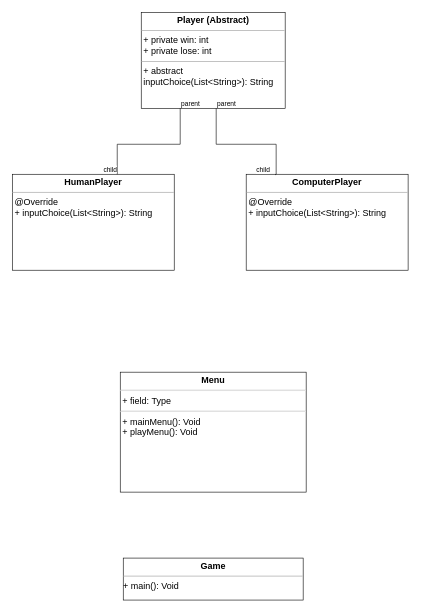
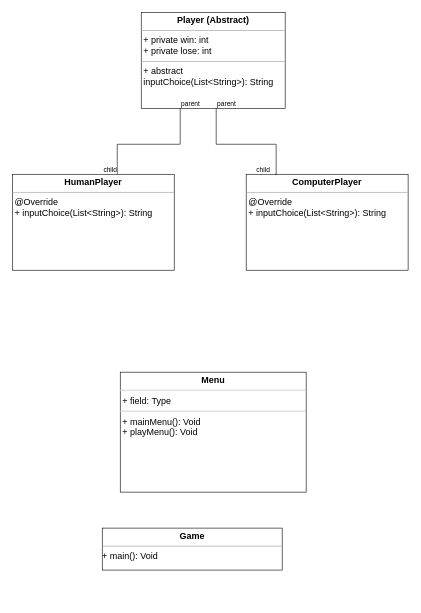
  <mxCell id="0" />
  <mxCell id="1" parent="0" />
  <mxCell id="2" value="&lt;p style=&quot;margin: 4px 0px 0px; text-align: center; font-size: 15px;&quot;&gt;&lt;b style=&quot;&quot;&gt;&lt;font style=&quot;font-size: 15px;&quot;&gt;Player (Abstract)&lt;/font&gt;&lt;/b&gt;&lt;/p&gt;&lt;hr style=&quot;font-size: 15px;&quot; size=&quot;1&quot;&gt;&lt;p style=&quot;margin: 0px 0px 0px 4px; font-size: 15px;&quot;&gt;&lt;font style=&quot;font-size: 15px;&quot;&gt;+ private win: int&lt;/font&gt;&lt;/p&gt;&lt;p style=&quot;margin: 0px 0px 0px 4px; font-size: 15px;&quot;&gt;&lt;font style=&quot;font-size: 15px;&quot;&gt;+ private lose: int&lt;/font&gt;&lt;/p&gt;&lt;hr style=&quot;font-size: 15px;&quot; size=&quot;1&quot;&gt;&lt;p style=&quot;margin: 0px 0px 0px 4px; font-size: 15px;&quot;&gt;&lt;font style=&quot;font-size: 15px;&quot;&gt;+ abstract inputChoice(List&amp;lt;String&amp;gt;): String&lt;/font&gt;&lt;/p&gt;&lt;p style=&quot;margin: 0px 0px 0px 4px; font-size: 15px;&quot;&gt;&lt;br&gt;&lt;/p&gt;" style="verticalAlign=top;align=left;overflow=fill;fontSize=12;fontFamily=Helvetica;html=1;whiteSpace=wrap;" vertex="1" parent="1"><mxGeometry x="235" y="20" width="240" height="160" as="geometry" /></mxCell>
  <mxCell id="3" value="&lt;p style=&quot;margin: 4px 0px 0px; text-align: center; font-size: 15px;&quot;&gt;&lt;b style=&quot;&quot;&gt;&lt;font style=&quot;font-size: 15px;&quot;&gt;HumanPlayer&lt;/font&gt;&lt;/b&gt;&lt;/p&gt;&lt;hr style=&quot;font-size: 15px;&quot; size=&quot;1&quot;&gt;&lt;p style=&quot;margin: 0px 0px 0px 4px; font-size: 15px;&quot;&gt;&lt;font style=&quot;font-size: 15px;&quot;&gt;@Override&lt;/font&gt;&lt;/p&gt;&lt;p style=&quot;margin: 0px 0px 0px 4px; font-size: 15px;&quot;&gt;&lt;font style=&quot;font-size: 15px;&quot;&gt;+ inputChoice(List&amp;lt;String&amp;gt;): String&lt;/font&gt;&lt;/p&gt;" style="verticalAlign=top;align=left;overflow=fill;fontSize=12;fontFamily=Helvetica;html=1;whiteSpace=wrap;" vertex="1" parent="1"><mxGeometry x="20" y="290" width="270" height="160" as="geometry" /></mxCell>
  <mxCell id="4" value="&lt;p style=&quot;margin: 4px 0px 0px; text-align: center; font-size: 15px;&quot;&gt;&lt;b style=&quot;&quot;&gt;&lt;font style=&quot;font-size: 15px;&quot;&gt;ComputerPlayer&lt;/font&gt;&lt;/b&gt;&lt;/p&gt;&lt;hr style=&quot;font-size: 15px;&quot; size=&quot;1&quot;&gt;&lt;p style=&quot;margin: 0px 0px 0px 4px; font-size: 15px;&quot;&gt;&lt;font style=&quot;font-size: 15px;&quot;&gt;@Override&lt;/font&gt;&lt;/p&gt;&lt;p style=&quot;margin: 0px 0px 0px 4px; font-size: 15px;&quot;&gt;&lt;font style=&quot;font-size: 15px;&quot;&gt;+ inputChoice(List&amp;lt;String&amp;gt;): String&lt;/font&gt;&lt;/p&gt;" style="verticalAlign=top;align=left;overflow=fill;fontSize=12;fontFamily=Helvetica;html=1;whiteSpace=wrap;" vertex="1" parent="1"><mxGeometry x="410" y="290" width="270" height="160" as="geometry" /></mxCell>
  <mxCell id="5" value="" style="endArrow=none;html=1;edgeStyle=orthogonalEdgeStyle;rounded=0;" edge="1" parent="1" source="2" target="3"><mxGeometry relative="1" as="geometry"><mxPoint x="220" y="200" as="sourcePoint" /><mxPoint x="370" y="230" as="targetPoint" /><Array as="points"><mxPoint x="300" y="240" /><mxPoint x="195" y="240" /></Array></mxGeometry></mxCell>
  <mxCell id="6" value="parent" style="edgeLabel;resizable=0;html=1;align=left;verticalAlign=bottom;" connectable="0" vertex="1" parent="5"><mxGeometry x="-1" relative="1" as="geometry" /></mxCell>
  <mxCell id="7" value="child" style="edgeLabel;resizable=0;html=1;align=right;verticalAlign=bottom;" connectable="0" vertex="1" parent="5"><mxGeometry x="1" relative="1" as="geometry" /></mxCell>
  <mxCell id="8" value="" style="endArrow=none;html=1;edgeStyle=orthogonalEdgeStyle;rounded=0;entryX=0.178;entryY=0.006;entryDx=0;entryDy=0;entryPerimeter=0;" edge="1" parent="1" source="2" target="4"><mxGeometry relative="1" as="geometry"><mxPoint x="359.04" y="190" as="sourcePoint" /><mxPoint x="490" y="299" as="targetPoint" /><Array as="points"><mxPoint x="360" y="240" /><mxPoint x="460" y="240" /><mxPoint x="460" y="290" /></Array></mxGeometry></mxCell>
  <mxCell id="9" value="parent" style="edgeLabel;resizable=0;html=1;align=left;verticalAlign=bottom;" connectable="0" vertex="1" parent="8"><mxGeometry x="-1" relative="1" as="geometry" /></mxCell>
  <mxCell id="10" value="child" style="edgeLabel;resizable=0;html=1;align=right;verticalAlign=bottom;" connectable="0" vertex="1" parent="8"><mxGeometry x="1" relative="1" as="geometry"><mxPoint x="-8" as="offset" /></mxGeometry></mxCell>
- <mxCell id="11" value="&lt;p style=&quot;margin: 4px 0px 0px; text-align: center; font-size: 15px;&quot;&gt;&lt;b style=&quot;&quot;&gt;&lt;font style=&quot;font-size: 15px;&quot;&gt;Game&lt;/font&gt;&lt;/b&gt;&lt;/p&gt;&lt;hr style=&quot;font-size: 15px;&quot; size=&quot;1&quot;&gt;&lt;div style=&quot;height: 2px; font-size: 15px;&quot;&gt;&lt;font style=&quot;font-size: 15px;&quot;&gt;+ main(): Void&lt;/font&gt;&lt;/div&gt;" style="verticalAlign=top;align=left;overflow=fill;fontSize=12;fontFamily=Helvetica;html=1;whiteSpace=wrap;" vertex="1" parent="1"><mxGeometry x="205" y="930" width="300" height="70" as="geometry" /></mxCell>
+ <mxCell id="11" value="&lt;p style=&quot;margin: 4px 0px 0px; text-align: center; font-size: 15px;&quot;&gt;&lt;b style=&quot;&quot;&gt;&lt;font style=&quot;font-size: 15px;&quot;&gt;Game&lt;/font&gt;&lt;/b&gt;&lt;/p&gt;&lt;hr style=&quot;font-size: 15px;&quot; size=&quot;1&quot;&gt;&lt;div style=&quot;height: 2px; font-size: 15px;&quot;&gt;&lt;font style=&quot;font-size: 15px;&quot;&gt;+ main(): Void&lt;/font&gt;&lt;/div&gt;" style="verticalAlign=top;align=left;overflow=fill;fontSize=12;fontFamily=Helvetica;html=1;whiteSpace=wrap;" vertex="1" parent="1"><mxGeometry x="170" y="880" width="300" height="70" as="geometry" /></mxCell>
  <mxCell id="12" value="&lt;p style=&quot;margin: 4px 0px 0px; text-align: center; font-size: 15px;&quot;&gt;&lt;b&gt;Menu&lt;/b&gt;&lt;/p&gt;&lt;hr style=&quot;font-size: 15px;&quot;&gt;&lt;p style=&quot;margin: 0px 0px 0px 4px; font-size: 15px;&quot;&gt;+ field: Type&lt;/p&gt;&lt;hr style=&quot;font-size: 15px;&quot;&gt;&lt;p style=&quot;margin: 0px 0px 0px 4px; font-size: 15px;&quot;&gt;+ mainMenu(): Void&lt;/p&gt;&lt;p style=&quot;margin: 0px 0px 0px 4px; font-size: 15px;&quot;&gt;+ playMenu(): Void&lt;br&gt;&lt;/p&gt;" style="verticalAlign=top;align=left;overflow=fill;fontSize=15;fontFamily=Helvetica;html=1;whiteSpace=wrap;" vertex="1" parent="1"><mxGeometry x="200" y="620" width="310" height="200" as="geometry" /></mxCell>
